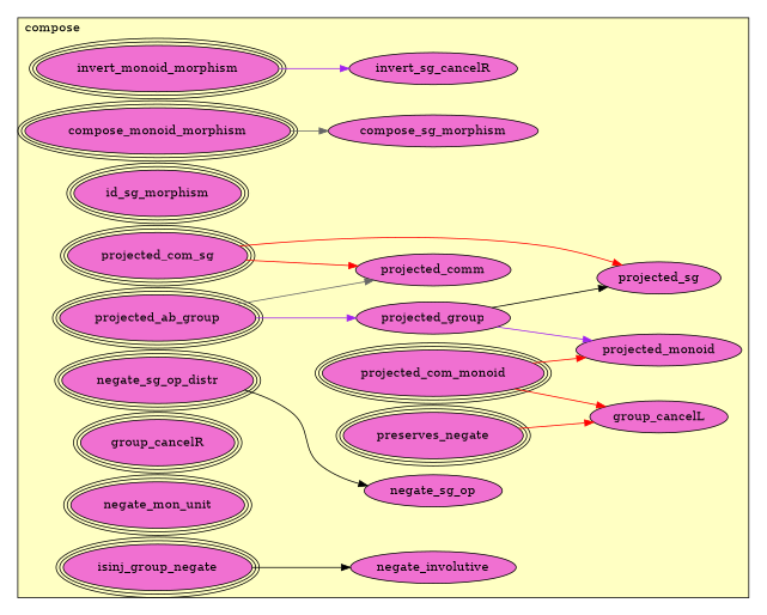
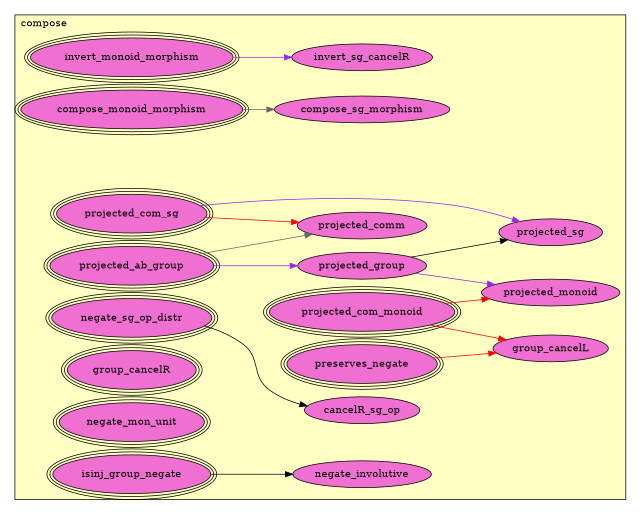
  digraph {
    rankdir=LR
    node [fillcolor="#F070D1" peripheries=3 style=filled]
    edge [color=red]
    n1 [label=invert_monoid_morphism]
    n2 [label=invert_sg_cancelR peripheries=""]
    n3 [label=compose_monoid_morphism]
    n4 [label=compose_sg_morphism peripheries=""]
-   n5 [label=id_sg_morphism]
    n6 [label=projected_ab_group]
    n7 [label=projected_group peripheries=""]
    n8 [label=projected_com_monoid]
    n9 [label=projected_monoid peripheries=""]
    n10 [label=projected_com_sg]
    n11 [label=projected_comm peripheries=""]
    n12 [label=projected_sg peripheries=""]
    n13 [label=preserves_negate]
    n14 [label=negate_sg_op_distr]
-   n15 [label=negate_sg_op peripheries=""]
+   n15 [label=cancelR_sg_op peripheries=""]
    n16 [label=group_cancelR]
    n17 [label=group_cancelL peripheries=""]
    n18 [label=negate_mon_unit]
    n19 [label=isinj_group_negate]
    n20 [label=negate_involutive peripheries=""]
    subgraph cluster_1 {
      fillcolor="#FFFFC3"
      label=compose
      labeljust=l
      style=filled
      n1
      n2
      n3
      n4
-     n5
      n6
      n7
      n8
      n9
      n10
      n11
      n12
      n13
      n14
      n15
      n16
      n17
      n18
      n19
      n20
    }
    n1 -> n2 [color=purple]
    n3 -> n4 [color=gray40]
    n6 -> n7 [color=purple]
    n6 -> n11 [color=gray40]
    n7 -> n9 [color=purple]
    n7 -> n12 [color=black]
    n8 -> n9
    n8 -> n17
    n10 -> n11
-   n10 -> n12
+   n10 -> n12 [color=purple]
    n13 -> n17
    n14 -> n15 [color=black]
    n19 -> n20 [color=black]
  }
